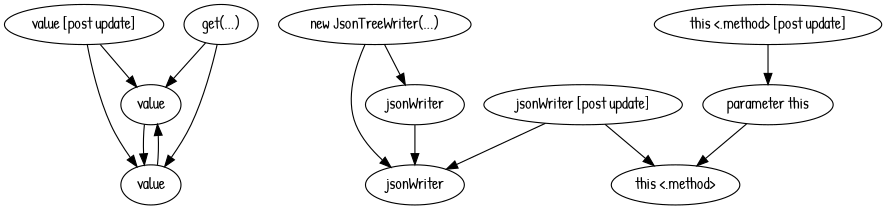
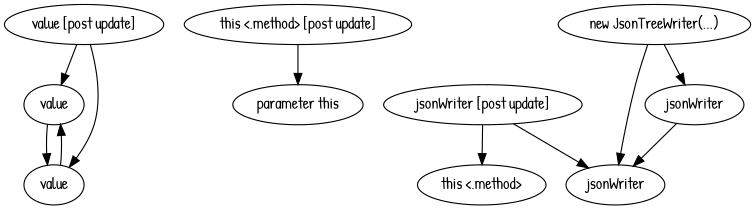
  digraph {
    compound=true
    fontname="Patrick Hand"
    node [fontname="Patrick Hand"]
    edge [fontname="Patrick Hand"]
    n1 [label=value]
    n2 [label=value]
    n3 [label="parameter this"]
    n4 [label="this <.method>"]
    n5 [label="this <.method> [post update]"]
    n6 [label="jsonWriter [post update]"]
    n7 [label=jsonWriter]
    n8 [label="value [post update]"]
    n9 [label="new JsonTreeWriter(...)"]
    n10 [label=jsonWriter]
-   n11 [label="get(...)"]
    n1 -> n2
    n2 -> n1
-   n3 -> n4
    n5 -> n3
    n6 -> n4
    n6 -> n7
    n8 -> n1
    n8 -> n2
    n9 -> n7
    n9 -> n10
    n10 -> n7
-   n11 -> n1
-   n11 -> n2
  }
